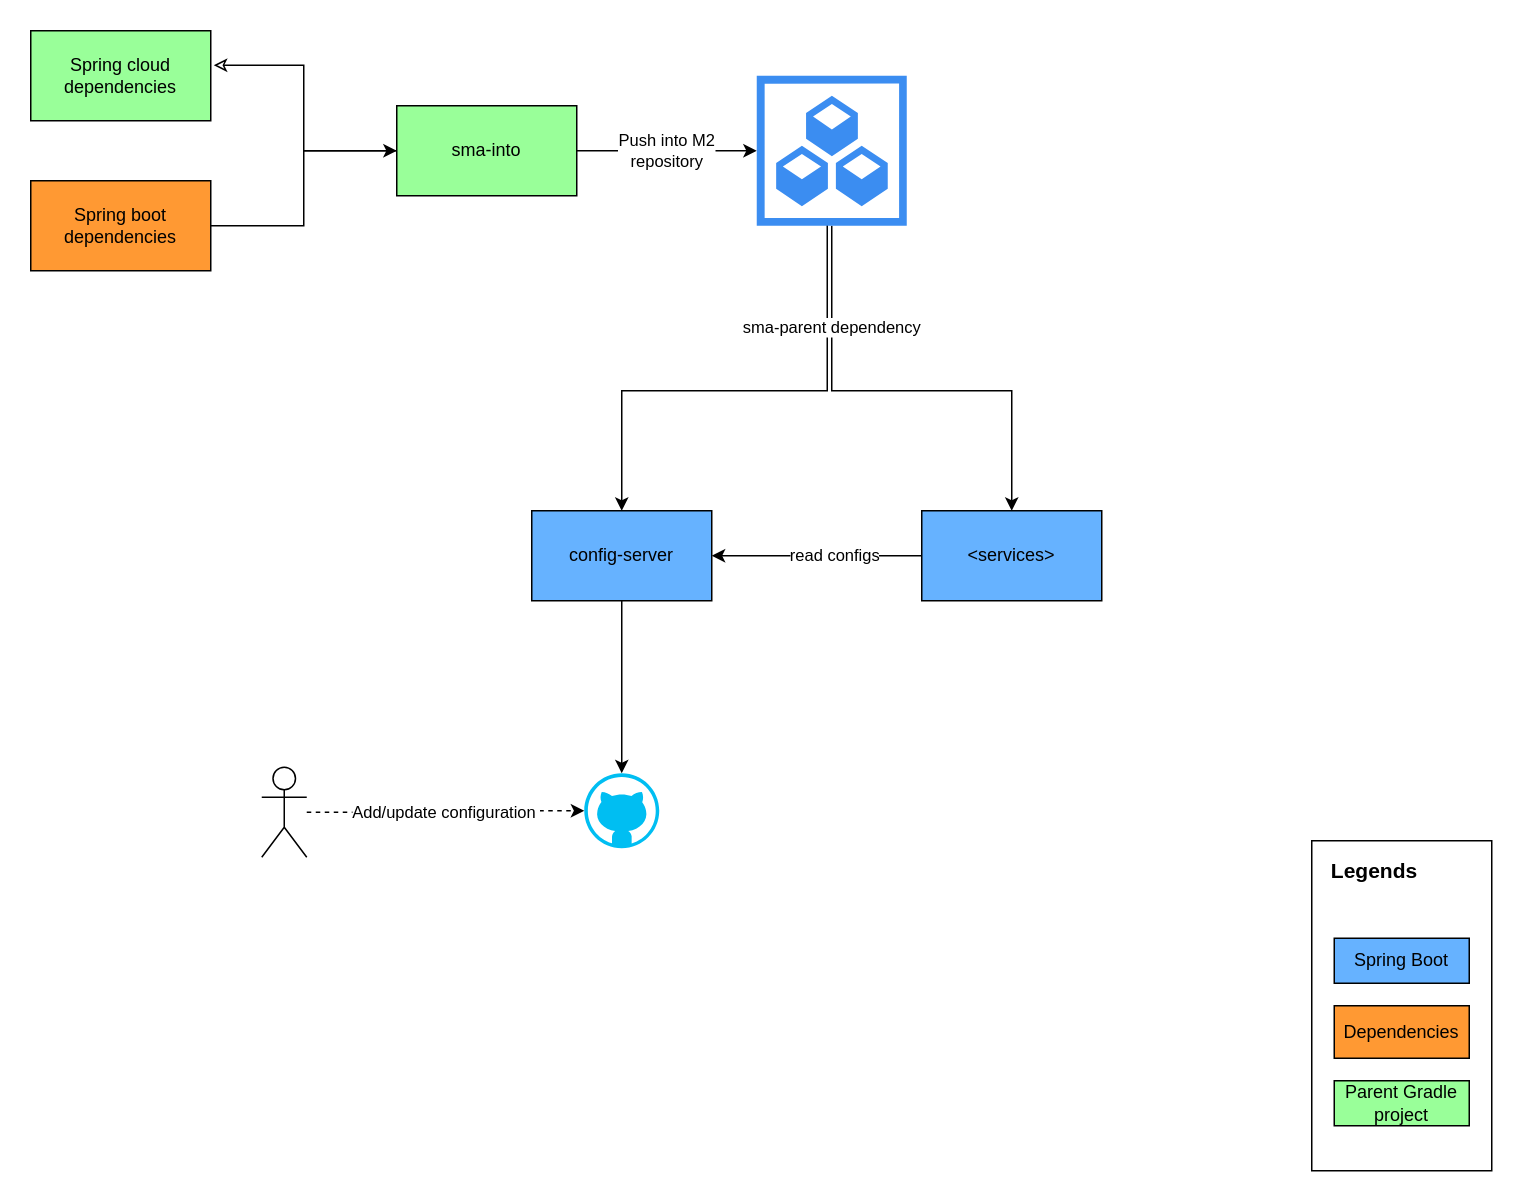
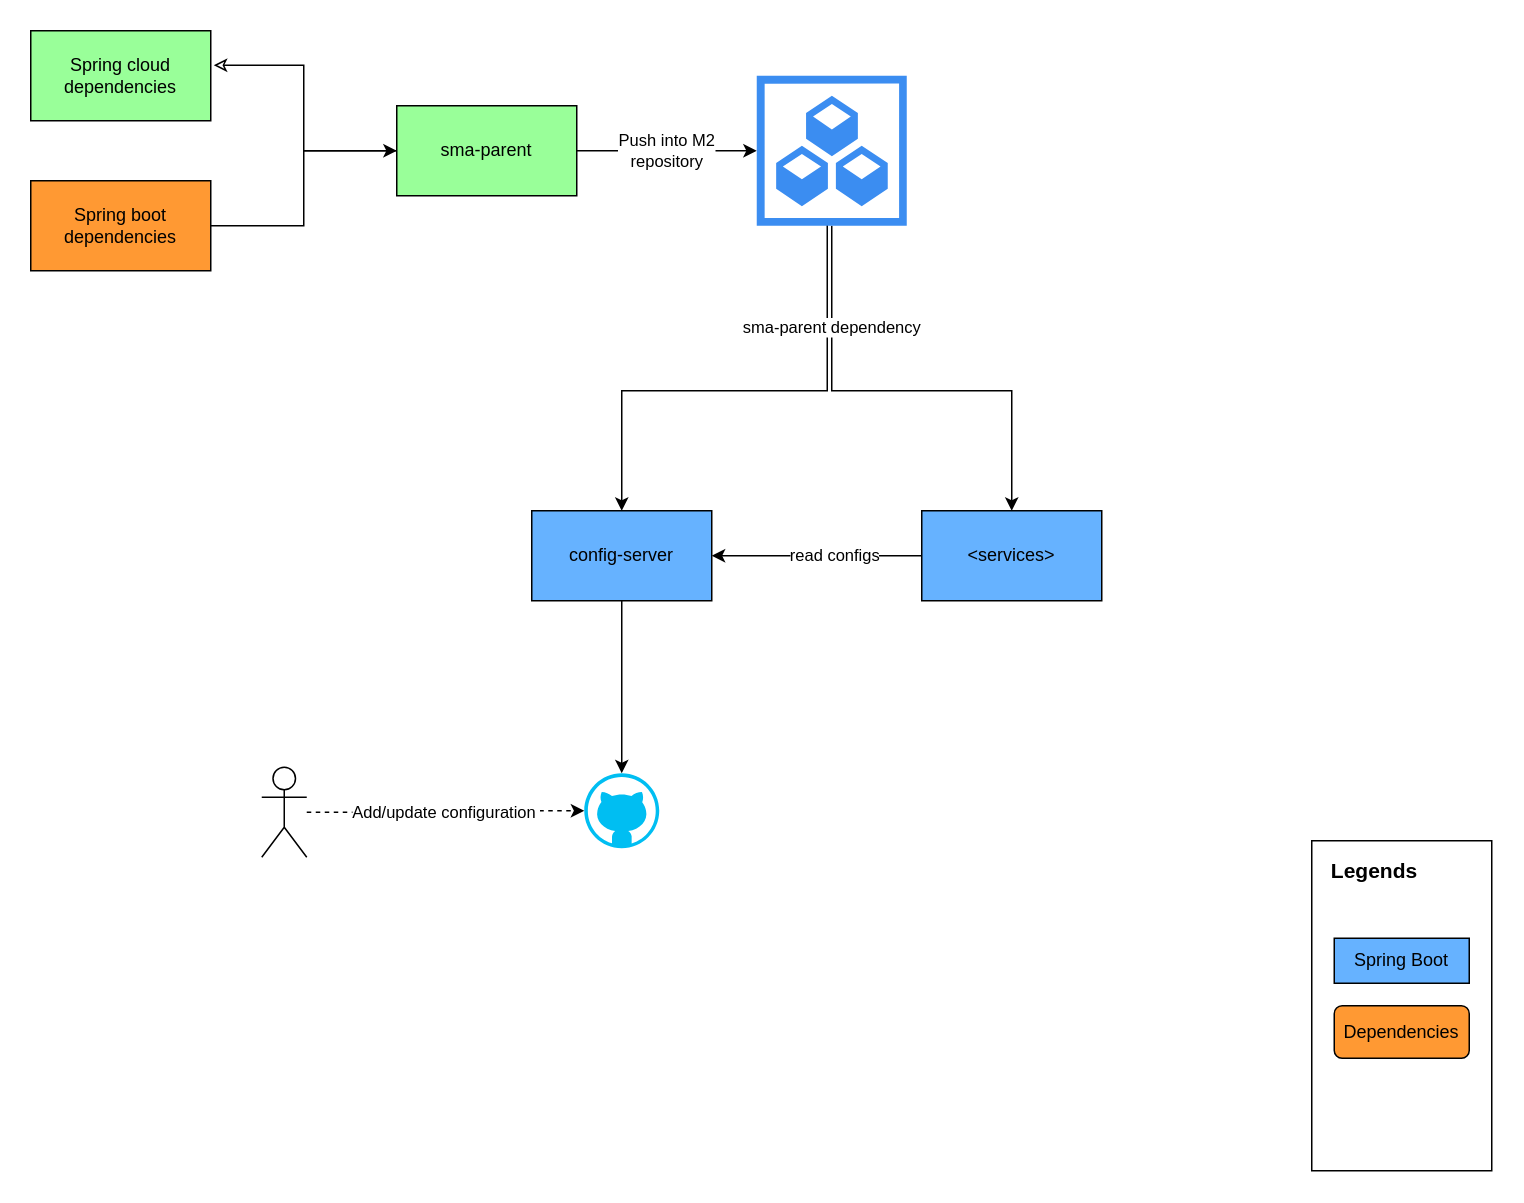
  <mxCell id="0" />
  <mxCell id="1" parent="0" />
  <mxCell id="2" style="edgeStyle=orthogonalEdgeStyle;rounded=0;orthogonalLoop=1;jettySize=auto;html=1;entryX=0;entryY=0.5;entryDx=0;entryDy=0;endArrow=none;endFill=0;startArrow=classic;startFill=1;" parent="1" source="5" target="6" edge="1"><mxGeometry relative="1" as="geometry" /></mxCell>
  <mxCell id="3" value="read configs" style="edgeLabel;html=1;align=center;verticalAlign=middle;resizable=0;points=[];" vertex="1" connectable="0" parent="2"><mxGeometry x="0.157" y="1" relative="1" as="geometry"><mxPoint as="offset" /></mxGeometry></mxCell>
  <mxCell id="4" style="edgeStyle=orthogonalEdgeStyle;rounded=0;orthogonalLoop=1;jettySize=auto;html=1;entryX=0.47;entryY=0.98;entryDx=0;entryDy=0;entryPerimeter=0;startArrow=classic;startFill=1;endArrow=none;endFill=0;" edge="1" parent="1" source="5" target="12"><mxGeometry relative="1" as="geometry"><Array as="points"><mxPoint x="414" y="260" /><mxPoint x="551" y="260" /></Array></mxGeometry></mxCell>
  <mxCell id="5" value="config-server" style="rounded=0;whiteSpace=wrap;html=1;fillColor=#66B2FF;" parent="1" vertex="1"><mxGeometry x="354" y="340" width="120" height="60" as="geometry" /></mxCell>
  <mxCell id="6" value="&amp;lt;services&amp;gt;" style="rounded=0;whiteSpace=wrap;html=1;fillColor=#66B2FF;" parent="1" vertex="1"><mxGeometry x="614" y="340" width="120" height="60" as="geometry" /></mxCell>
  <mxCell id="7" style="edgeStyle=orthogonalEdgeStyle;rounded=0;orthogonalLoop=1;jettySize=auto;html=1;startArrow=classic;startFill=1;endArrow=none;endFill=0;" parent="1" source="8" target="5" edge="1"><mxGeometry relative="1" as="geometry" /></mxCell>
  <mxCell id="8" value="" style="verticalLabelPosition=bottom;html=1;verticalAlign=top;align=center;strokeColor=none;fillColor=#00BEF2;shape=mxgraph.azure.github_code;pointerEvents=1;" parent="1" vertex="1"><mxGeometry x="389" y="515" width="50" height="50" as="geometry" /></mxCell>
  <mxCell id="9" value="Push into M2 &lt;br&gt;repository" style="edgeStyle=orthogonalEdgeStyle;rounded=0;orthogonalLoop=1;jettySize=auto;html=1;entryX=1;entryY=0.5;entryDx=0;entryDy=0;startArrow=classic;startFill=1;endArrow=none;endFill=0;" parent="1" source="12" target="15" edge="1"><mxGeometry relative="1" as="geometry" /></mxCell>
  <mxCell id="10" style="edgeStyle=orthogonalEdgeStyle;rounded=0;orthogonalLoop=1;jettySize=auto;html=1;startArrow=none;startFill=0;endArrow=classic;endFill=1;" edge="1" parent="1" source="12" target="6"><mxGeometry relative="1" as="geometry"><Array as="points"><mxPoint x="554" y="260" /><mxPoint x="674" y="260" /></Array></mxGeometry></mxCell>
  <mxCell id="11" value="sma-parent dependency" style="edgeLabel;html=1;align=center;verticalAlign=middle;resizable=0;points=[];" vertex="1" connectable="0" parent="10"><mxGeometry x="-0.568" y="-1" relative="1" as="geometry"><mxPoint as="offset" /></mxGeometry></mxCell>
  <mxCell id="12" value="" style="html=1;aspect=fixed;strokeColor=none;shadow=0;align=center;verticalAlign=top;fillColor=#3B8DF1;shape=mxgraph.gcp2.repository_3" parent="1" vertex="1"><mxGeometry x="504" y="50" width="100" height="100" as="geometry" /></mxCell>
  <mxCell id="13" value="Add/update configuration&amp;nbsp;" style="edgeStyle=orthogonalEdgeStyle;rounded=0;orthogonalLoop=1;jettySize=auto;html=1;entryX=0;entryY=0.5;entryDx=0;entryDy=0;entryPerimeter=0;dashed=1;startArrow=none;startFill=0;endArrow=classic;endFill=1;" parent="1" source="14" target="8" edge="1"><mxGeometry relative="1" as="geometry" /></mxCell>
  <mxCell id="14" value="" style="shape=umlActor;verticalLabelPosition=bottom;verticalAlign=top;html=1;outlineConnect=0;" parent="1" vertex="1"><mxGeometry x="174" y="511" width="30" height="60" as="geometry" /></mxCell>
- <mxCell id="15" value="sma-into" style="rounded=0;whiteSpace=wrap;html=1;fillColor=#99FF99;" parent="1" vertex="1"><mxGeometry x="264" y="70" width="120" height="60" as="geometry" /></mxCell>
+ <mxCell id="15" value="sma-parent" style="rounded=0;whiteSpace=wrap;html=1;fillColor=#99FF99;" parent="1" vertex="1"><mxGeometry x="264" y="70" width="120" height="60" as="geometry" /></mxCell>
  <mxCell id="16" value="Spring cloud dependencies" style="rounded=0;whiteSpace=wrap;html=1;fillColor=#99ff99;" parent="1" vertex="1"><mxGeometry x="20" y="20" width="120" height="60" as="geometry" /></mxCell>
  <mxCell id="17" style="edgeStyle=orthogonalEdgeStyle;rounded=0;orthogonalLoop=1;jettySize=auto;html=1;entryX=1.017;entryY=0.383;entryDx=0;entryDy=0;entryPerimeter=0;endArrow=classic;endFill=0;" parent="1" source="15" target="16" edge="1"><mxGeometry x="210" y="40" as="geometry" /></mxCell>
  <mxCell id="18" value="Spring boot dependencies" style="rounded=0;whiteSpace=wrap;html=1;fillColor=#FF9933;" parent="1" vertex="1"><mxGeometry x="20" y="120" width="120" height="60" as="geometry" /></mxCell>
  <mxCell id="19" style="edgeStyle=orthogonalEdgeStyle;rounded=0;orthogonalLoop=1;jettySize=auto;html=1;entryX=1;entryY=0.5;entryDx=0;entryDy=0;endArrow=none;endFill=0;startArrow=classic;startFill=1;" parent="1" source="15" target="18" edge="1"><mxGeometry x="210" y="40" as="geometry" /></mxCell>
  <mxCell id="20" value="" style="group" vertex="1" connectable="0" parent="1"><mxGeometry x="874" y="560" width="120" height="220" as="geometry" /></mxCell>
  <mxCell id="21" value="" style="rounded=0;whiteSpace=wrap;html=1;fillColor=none;" parent="20" vertex="1"><mxGeometry width="120" height="220" as="geometry" /></mxCell>
  <mxCell id="22" value="Spring Boot" style="rounded=0;whiteSpace=wrap;html=1;fillColor=#66B2FF;" parent="20" vertex="1"><mxGeometry x="15" y="65" width="90" height="30" as="geometry" /></mxCell>
- <mxCell id="23" value="Dependencies" style="rounded=0;whiteSpace=wrap;html=1;fillColor=#FF9933;" parent="20" vertex="1"><mxGeometry x="15" y="110" width="90" height="35" as="geometry" /></mxCell>
+ <mxCell id="23" value="Dependencies" style="whiteSpace=wrap;html=1;fillColor=#FF9933;rounded=1;" parent="20" vertex="1"><mxGeometry x="15" y="110" width="90" height="35" as="geometry" /></mxCell>
  <mxCell id="24" value="&lt;font style=&quot;font-size: 14px&quot;&gt;&lt;b&gt;Legends&lt;/b&gt;&lt;/font&gt;" style="text;html=1;strokeColor=none;fillColor=none;align=center;verticalAlign=middle;whiteSpace=wrap;rounded=0;" parent="20" vertex="1"><mxGeometry x="22" y="10" width="40" height="20" as="geometry" /></mxCell>
- <mxCell id="25" value="Parent Gradle project" style="rounded=0;whiteSpace=wrap;html=1;fillColor=#99FF99;" parent="20" vertex="1"><mxGeometry x="15" y="160" width="90" height="30" as="geometry" /></mxCell>
